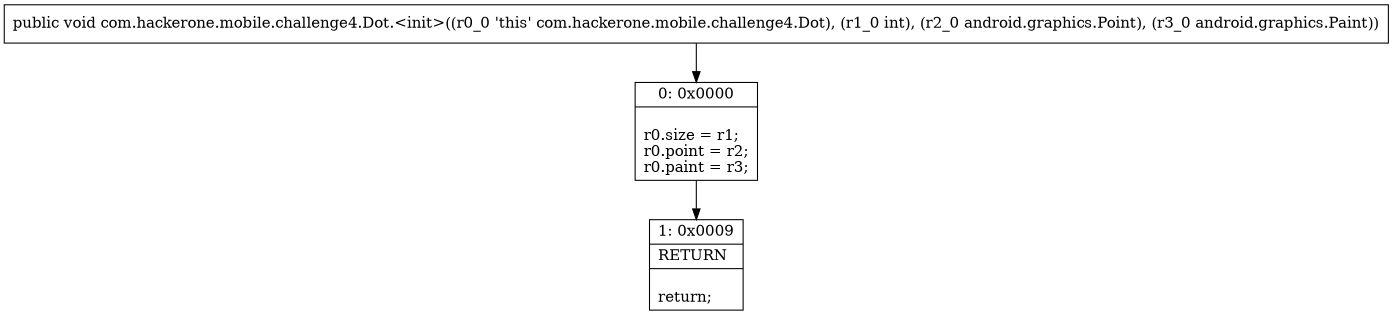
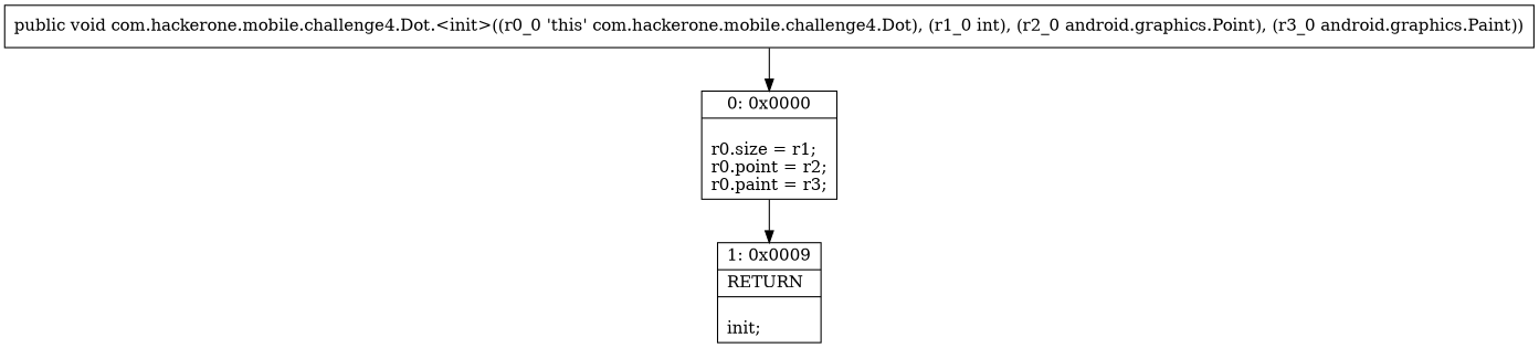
  digraph {
    node [shape=record]
    n1 [label="{0\:\ 0x0000|\lr0.size = r1;\lr0.point = r2;\lr0.paint = r3;\l}"]
-   n2 [label="{1\:\ 0x0009|RETURN\l|\lreturn;\l}"]
+   n2 [label="{1\:\ 0x0009|RETURN\l|\linit;\l}"]
    n3 [label="{public void com.hackerone.mobile.challenge4.Dot.\<init\>((r0_0 'this' com.hackerone.mobile.challenge4.Dot), (r1_0 int), (r2_0 android.graphics.Point), (r3_0 android.graphics.Paint)) }"]
    n1 -> n2
    n3 -> n1
  }
